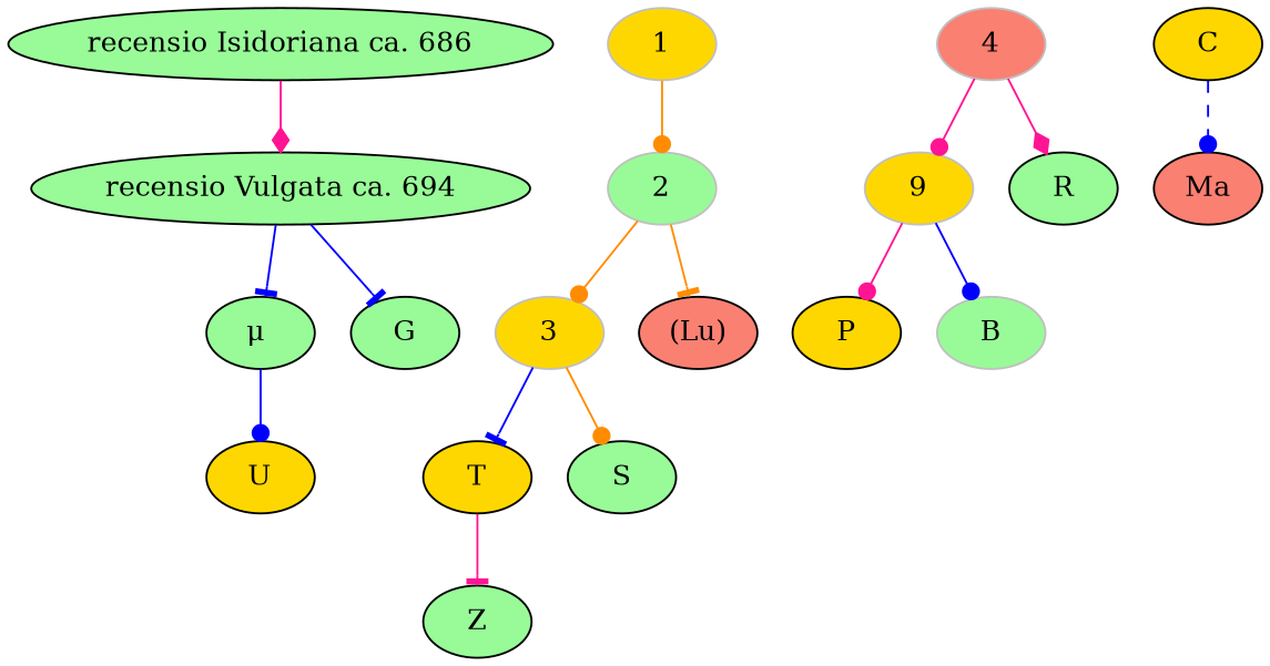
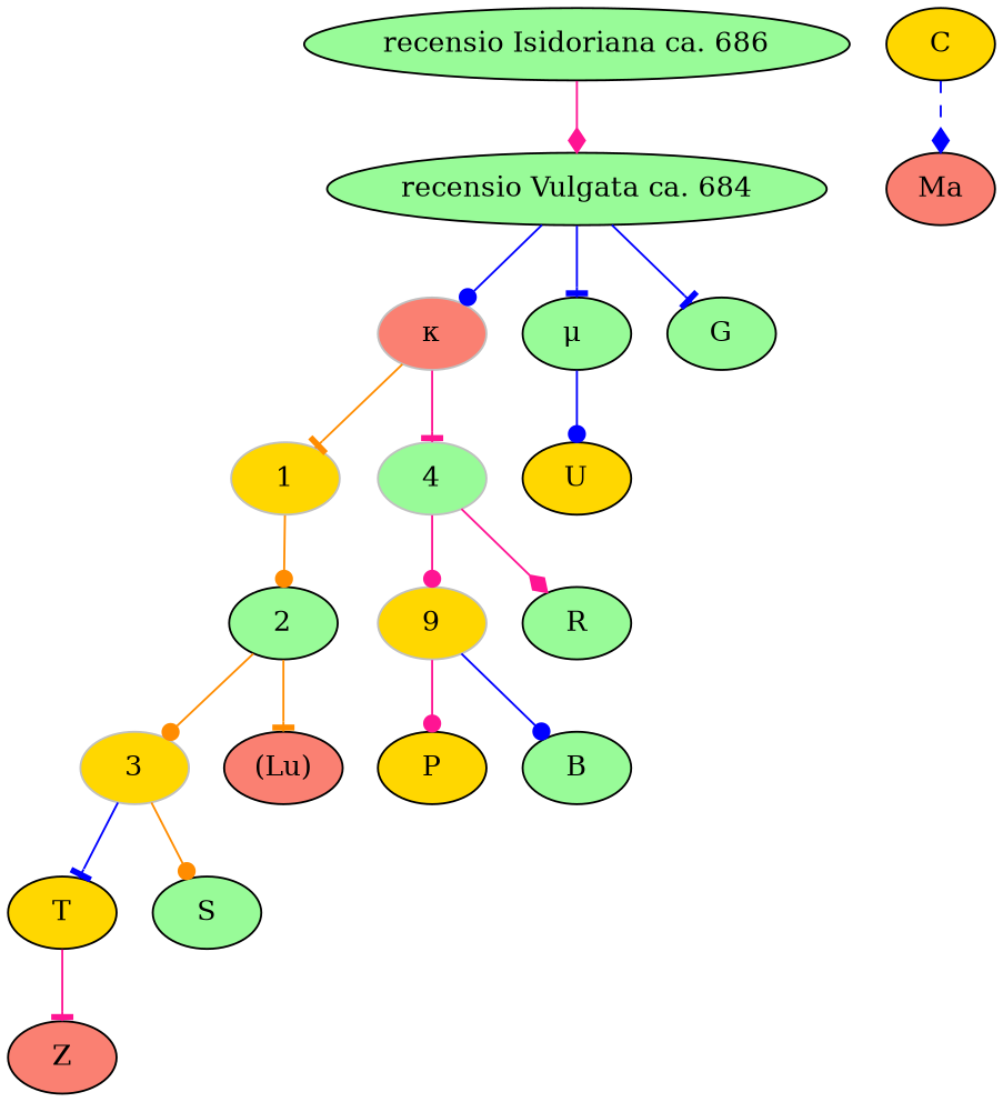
  digraph {
    node [fillcolor=palegreen style=filled]
    edge [arrowhead=dot color=blue]
    n1 [label="recensio Isidoriana ca. 686"]
-   n2 [label="recensio Vulgata ca. 694"]
+   n2 [label="recensio Vulgata ca. 684"]
+   n3 [color=grey fillcolor=salmon label="κ"]
    n4 [color=black label="μ "]
    n5 [label=G]
    1 [color=grey fillcolor=gold]
-   4 [color=grey fillcolor=salmon]
+   4 [color=grey]
    n8 [fillcolor=gold label=U]
-   2 [color=grey]
+   2 [color=black]
    n10 [color=grey fillcolor=gold label=9]
    n11 [label=R]
    3 [color=grey fillcolor=gold]
    n13 [fillcolor=salmon label="(Lu)"]
    n14 [fillcolor=gold label=T]
    n15 [label=S]
    n16 [fillcolor=gold label=C]
    Ma [fillcolor=salmon]
-   n18 [label=Z]
+   n18 [fillcolor=salmon label=Z]
    n19 [fillcolor=gold label=P]
-   n20 [label=B color=grey]
+   n20 [label=B]
    n1 -> n2 [arrowhead=diamond color=deeppink]
+   n2 -> n3
    n2 -> n4 [arrowhead=tee]
    n2 -> n5 [arrowhead=tee]
+   n3 -> 1 [arrowhead=tee color=darkorange]
+   n3 -> 4 [arrowhead=tee color=deeppink]
    n4 -> n8
    1 -> 2 [color=darkorange]
    4 -> n10 [color=deeppink]
    4 -> n11 [arrowhead=diamond color=deeppink]
    2 -> 3 [color=darkorange]
    2 -> n13 [arrowhead=tee color=darkorange]
    n10 -> n19 [color=deeppink]
    n10 -> n20
    3 -> n14 [arrowhead=tee]
    3 -> n15 [color=darkorange]
    n14 -> n18 [arrowhead=tee color=deeppink]
-   n16 -> Ma [style=dashed]
+   n16 -> Ma [arrowhead=diamond style=dashed]
  }
